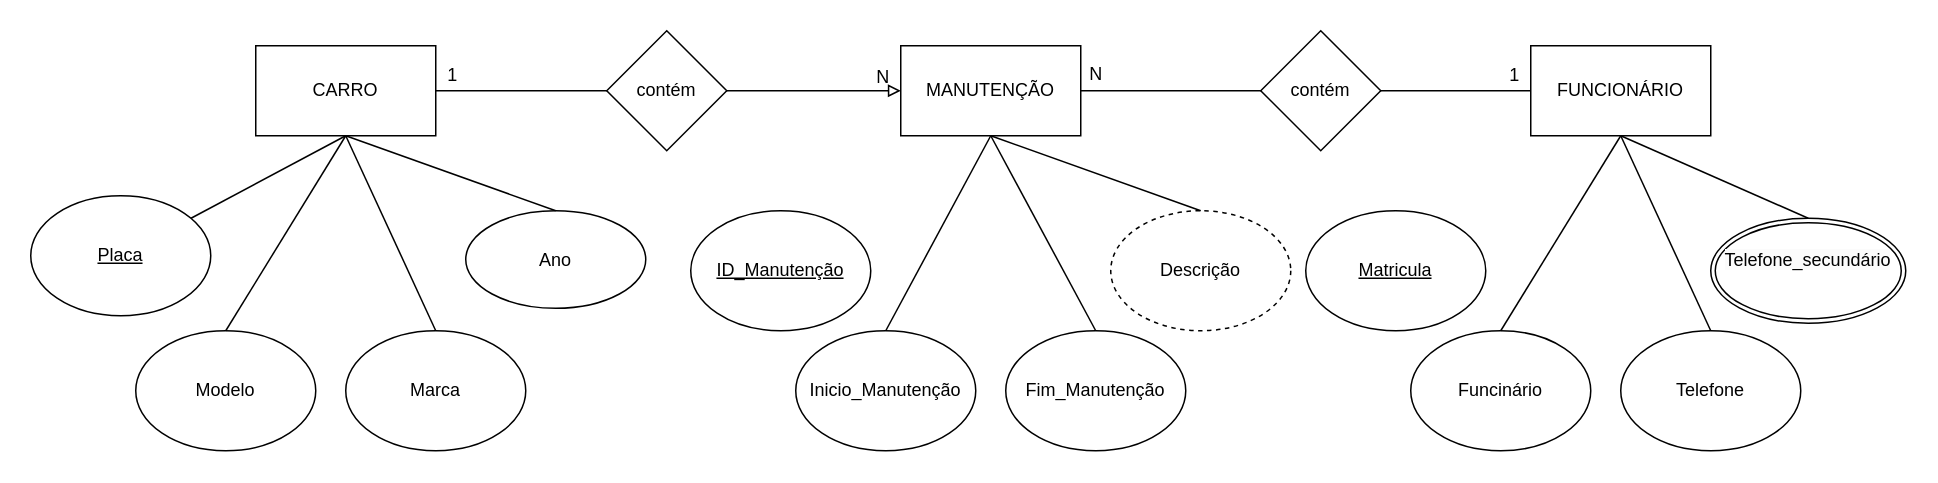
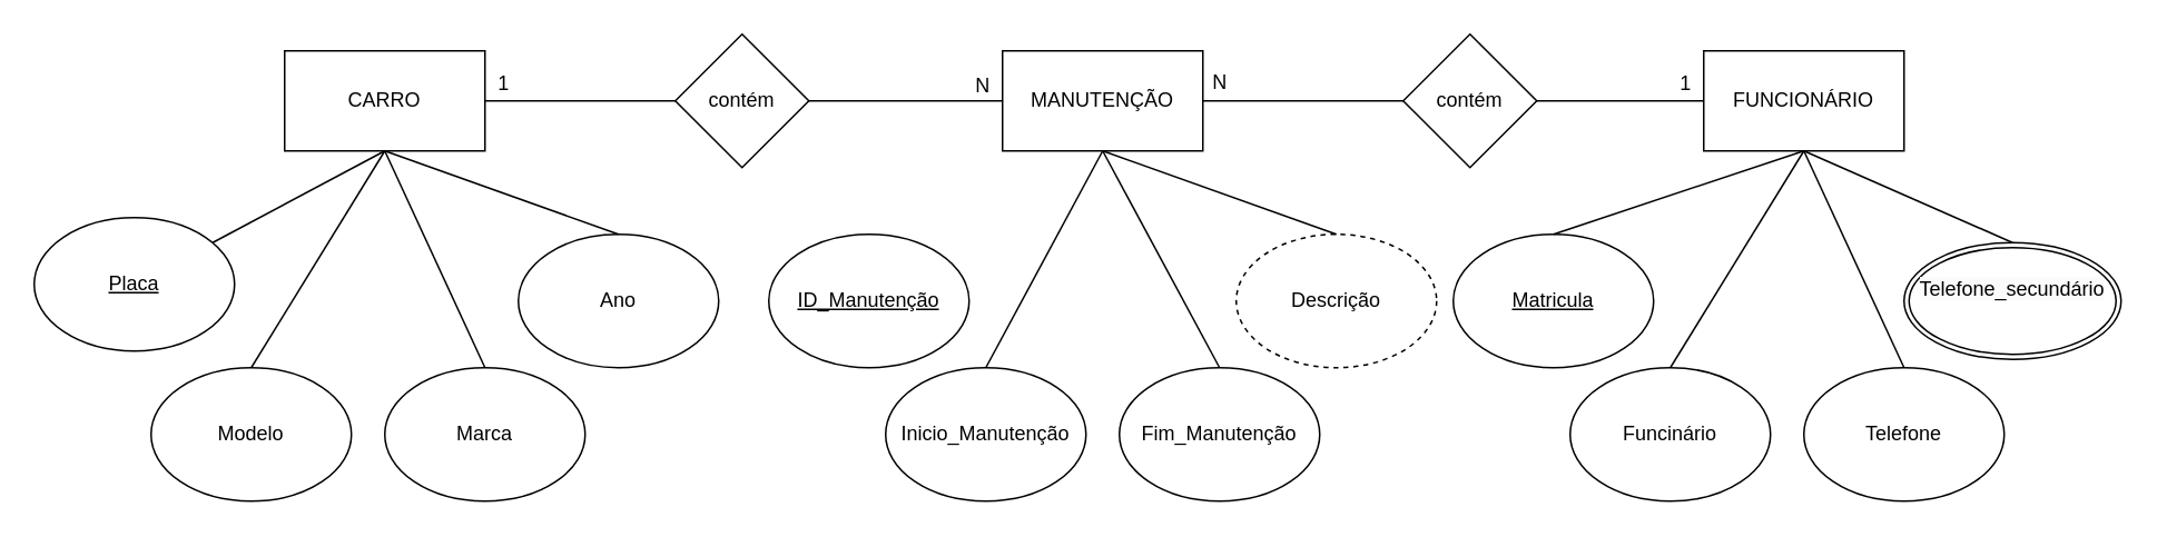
  <mxCell id="0" />
  <mxCell id="1" parent="0" />
  <mxCell id="2" style="rounded=0;orthogonalLoop=1;jettySize=auto;html=1;endArrow=none;endFill=0;exitX=0.5;exitY=1;exitDx=0;exitDy=0;" edge="1" parent="1" source="4" target="5"><mxGeometry relative="1" as="geometry"><mxPoint x="180" y="240" as="targetPoint" /></mxGeometry></mxCell>
- <mxCell id="3" style="rounded=0;orthogonalLoop=1;jettySize=auto;html=1;entryX=0;entryY=0.5;entryDx=0;entryDy=0;endArrow=block;endFill=0;" edge="1" parent="1" source="4" target="13"><mxGeometry relative="1" as="geometry" /></mxCell>
+ <mxCell id="3" style="rounded=0;orthogonalLoop=1;jettySize=auto;html=1;entryX=0;entryY=0.5;entryDx=0;entryDy=0;endArrow=none;endFill=0;" edge="1" parent="1" source="4" target="13"><mxGeometry relative="1" as="geometry" /></mxCell>
  <mxCell id="4" value="CARRO" style="rounded=0;whiteSpace=wrap;html=1;" vertex="1" parent="1"><mxGeometry x="170" y="30" width="120" height="60" as="geometry" /></mxCell>
  <mxCell id="5" value="&lt;u&gt;Placa&lt;/u&gt;" style="ellipse;whiteSpace=wrap;html=1;" vertex="1" parent="1"><mxGeometry x="20" y="130" width="120" height="80" as="geometry" /></mxCell>
  <mxCell id="6" value="Modelo" style="ellipse;whiteSpace=wrap;html=1;" vertex="1" parent="1"><mxGeometry x="90" y="220" width="120" height="80" as="geometry" /></mxCell>
  <mxCell id="7" value="Marca" style="ellipse;whiteSpace=wrap;html=1;" vertex="1" parent="1"><mxGeometry x="230" y="220" width="120" height="80" as="geometry" /></mxCell>
- <mxCell id="8" value="Ano" style="ellipse;whiteSpace=wrap;html=1;" vertex="1" parent="1"><mxGeometry x="310" y="140" width="120" height="65" as="geometry" /></mxCell>
+ <mxCell id="8" value="Ano" style="ellipse;whiteSpace=wrap;html=1;" vertex="1" parent="1"><mxGeometry x="310" y="140" width="120" height="80" as="geometry" /></mxCell>
  <mxCell id="9" style="rounded=0;orthogonalLoop=1;jettySize=auto;html=1;endArrow=none;endFill=0;exitX=0.5;exitY=1;exitDx=0;exitDy=0;entryX=0.5;entryY=0;entryDx=0;entryDy=0;" edge="1" parent="1" source="4" target="6"><mxGeometry relative="1" as="geometry"><mxPoint x="230" y="215" as="targetPoint" /><mxPoint x="294" y="140" as="sourcePoint" /></mxGeometry></mxCell>
  <mxCell id="10" style="rounded=0;orthogonalLoop=1;jettySize=auto;html=1;endArrow=none;endFill=0;exitX=0.5;exitY=1;exitDx=0;exitDy=0;entryX=0.5;entryY=0;entryDx=0;entryDy=0;" edge="1" parent="1" source="4" target="7"><mxGeometry relative="1" as="geometry"><mxPoint x="268" y="235" as="targetPoint" /><mxPoint x="332" y="160" as="sourcePoint" /></mxGeometry></mxCell>
  <mxCell id="11" style="rounded=0;orthogonalLoop=1;jettySize=auto;html=1;endArrow=none;endFill=0;entryX=0.5;entryY=0;entryDx=0;entryDy=0;exitX=0.5;exitY=1;exitDx=0;exitDy=0;" edge="1" parent="1" source="4" target="8"><mxGeometry relative="1" as="geometry"><mxPoint x="278" y="245" as="targetPoint" /><mxPoint x="220" y="120" as="sourcePoint" /></mxGeometry></mxCell>
  <mxCell id="12" style="rounded=0;orthogonalLoop=1;jettySize=auto;html=1;entryX=0;entryY=0.5;entryDx=0;entryDy=0;endArrow=none;endFill=0;" edge="1" parent="1" source="13" target="21"><mxGeometry relative="1" as="geometry" /></mxCell>
  <mxCell id="13" value="MANUTENÇÃO" style="rounded=0;whiteSpace=wrap;html=1;" vertex="1" parent="1"><mxGeometry x="600" y="30" width="120" height="60" as="geometry" /></mxCell>
  <mxCell id="14" value="&lt;u&gt;ID_Manutenção&lt;/u&gt;" style="ellipse;whiteSpace=wrap;html=1;" vertex="1" parent="1"><mxGeometry x="460" y="140" width="120" height="80" as="geometry" /></mxCell>
  <mxCell id="15" value="Inicio_Manutenção" style="ellipse;whiteSpace=wrap;html=1;" vertex="1" parent="1"><mxGeometry x="530" y="220" width="120" height="80" as="geometry" /></mxCell>
  <mxCell id="16" value="Fim&lt;span style=&quot;background-color: initial;&quot;&gt;_Manutenção&lt;/span&gt;" style="ellipse;whiteSpace=wrap;html=1;" vertex="1" parent="1"><mxGeometry x="670" y="220" width="120" height="80" as="geometry" /></mxCell>
  <mxCell id="17" value="Descrição" style="ellipse;whiteSpace=wrap;html=1;dashed=1;" vertex="1" parent="1"><mxGeometry x="740" y="140" width="120" height="80" as="geometry" /></mxCell>
  <mxCell id="18" style="rounded=0;orthogonalLoop=1;jettySize=auto;html=1;endArrow=none;endFill=0;exitX=0.5;exitY=1;exitDx=0;exitDy=0;entryX=0.5;entryY=0;entryDx=0;entryDy=0;" edge="1" parent="1" source="13" target="15"><mxGeometry relative="1" as="geometry"><mxPoint x="520" y="190" as="targetPoint" /><mxPoint x="640" y="100" as="sourcePoint" /></mxGeometry></mxCell>
  <mxCell id="19" style="rounded=0;orthogonalLoop=1;jettySize=auto;html=1;endArrow=none;endFill=0;exitX=0.5;exitY=1;exitDx=0;exitDy=0;entryX=0.5;entryY=0;entryDx=0;entryDy=0;" edge="1" parent="1" source="13" target="16"><mxGeometry relative="1" as="geometry"><mxPoint x="530" y="200" as="targetPoint" /><mxPoint x="650" y="110" as="sourcePoint" /></mxGeometry></mxCell>
  <mxCell id="20" style="rounded=0;orthogonalLoop=1;jettySize=auto;html=1;endArrow=none;endFill=0;exitX=0.5;exitY=1;exitDx=0;exitDy=0;entryX=0.5;entryY=0;entryDx=0;entryDy=0;" edge="1" parent="1" source="13" target="17"><mxGeometry relative="1" as="geometry"><mxPoint x="540" y="210" as="targetPoint" /><mxPoint x="660" y="120" as="sourcePoint" /></mxGeometry></mxCell>
  <mxCell id="21" value="FUNCIONÁRIO" style="rounded=0;whiteSpace=wrap;html=1;" vertex="1" parent="1"><mxGeometry x="1020" y="30" width="120" height="60" as="geometry" /></mxCell>
  <mxCell id="22" value="&lt;u&gt;Matricula&lt;/u&gt;" style="ellipse;whiteSpace=wrap;html=1;" vertex="1" parent="1"><mxGeometry x="870" y="140" width="120" height="80" as="geometry" /></mxCell>
  <mxCell id="23" value="Funcinário" style="ellipse;whiteSpace=wrap;html=1;" vertex="1" parent="1"><mxGeometry x="940" y="220" width="120" height="80" as="geometry" /></mxCell>
  <mxCell id="24" value="Telefone" style="ellipse;whiteSpace=wrap;html=1;" vertex="1" parent="1"><mxGeometry x="1080" y="220" width="120" height="80" as="geometry" /></mxCell>
+ <mxCell id="25" style="rounded=0;orthogonalLoop=1;jettySize=auto;html=1;endArrow=none;endFill=0;exitX=0.5;exitY=1;exitDx=0;exitDy=0;entryX=0.5;entryY=0;entryDx=0;entryDy=0;" edge="1" parent="1" source="21" target="22"><mxGeometry relative="1" as="geometry"><mxPoint x="1080" y="160" as="targetPoint" /><mxPoint x="940" y="110" as="sourcePoint" /></mxGeometry></mxCell>
  <mxCell id="26" style="rounded=0;orthogonalLoop=1;jettySize=auto;html=1;endArrow=none;endFill=0;entryX=0.5;entryY=0;entryDx=0;entryDy=0;exitX=0.5;exitY=1;exitDx=0;exitDy=0;" edge="1" parent="1" source="21" target="23"><mxGeometry relative="1" as="geometry"><mxPoint x="970" y="150" as="targetPoint" /><mxPoint x="1070" y="130" as="sourcePoint" /></mxGeometry></mxCell>
  <mxCell id="27" style="rounded=0;orthogonalLoop=1;jettySize=auto;html=1;endArrow=none;endFill=0;entryX=0.5;entryY=0;entryDx=0;entryDy=0;exitX=0.5;exitY=1;exitDx=0;exitDy=0;" edge="1" parent="1" source="21" target="24"><mxGeometry relative="1" as="geometry"><mxPoint x="1060" y="220" as="targetPoint" /><mxPoint x="1060" y="100" as="sourcePoint" /></mxGeometry></mxCell>
  <mxCell id="28" style="rounded=0;orthogonalLoop=1;jettySize=auto;html=1;endArrow=none;endFill=0;entryX=0.5;entryY=0;entryDx=0;entryDy=0;exitX=0.5;exitY=1;exitDx=0;exitDy=0;" edge="1" parent="1" source="21" target="35"><mxGeometry relative="1" as="geometry"><mxPoint x="1220" y="140" as="targetPoint" /><mxPoint x="1090" y="100" as="sourcePoint" /></mxGeometry></mxCell>
  <mxCell id="29" value="1" style="text;html=1;align=center;verticalAlign=middle;resizable=0;points=[];autosize=1;strokeColor=none;fillColor=none;" vertex="1" parent="1"><mxGeometry x="286" y="35" width="30" height="30" as="geometry" /></mxCell>
  <mxCell id="30" value="N" style="text;html=1;align=center;verticalAlign=middle;resizable=0;points=[];autosize=1;strokeColor=none;fillColor=none;" vertex="1" parent="1"><mxGeometry x="573" y="36" width="30" height="30" as="geometry" /></mxCell>
  <mxCell id="31" value="N" style="text;html=1;align=center;verticalAlign=middle;resizable=0;points=[];autosize=1;strokeColor=none;fillColor=none;" vertex="1" parent="1"><mxGeometry x="715" y="34" width="30" height="30" as="geometry" /></mxCell>
  <mxCell id="32" value="1" style="text;html=1;align=center;verticalAlign=middle;resizable=0;points=[];autosize=1;strokeColor=none;fillColor=none;" vertex="1" parent="1"><mxGeometry x="994" y="35" width="30" height="30" as="geometry" /></mxCell>
  <mxCell id="33" value="contém" style="rhombus;whiteSpace=wrap;html=1;" vertex="1" parent="1"><mxGeometry x="404" y="20" width="80" height="80" as="geometry" /></mxCell>
  <mxCell id="34" value="contém" style="rhombus;whiteSpace=wrap;html=1;" vertex="1" parent="1"><mxGeometry x="840" y="20" width="80" height="80" as="geometry" /></mxCell>
  <mxCell id="35" value="&#10;&lt;span style=&quot;color: rgb(0, 0, 0); font-family: Helvetica; font-size: 12px; font-style: normal; font-variant-ligatures: normal; font-variant-caps: normal; font-weight: 400; letter-spacing: normal; orphans: 2; text-align: center; text-indent: 0px; text-transform: none; widows: 2; word-spacing: 0px; -webkit-text-stroke-width: 0px; white-space: normal; background-color: rgb(251, 251, 251); text-decoration-thickness: initial; text-decoration-style: initial; text-decoration-color: initial; display: inline !important; float: none;&quot;&gt;Telefone_secundário&lt;/span&gt;&#10;&#10;" style="ellipse;shape=doubleEllipse;margin=3;whiteSpace=wrap;html=1;align=center;" vertex="1" parent="1"><mxGeometry x="1140" y="145" width="130" height="70" as="geometry" /></mxCell>
